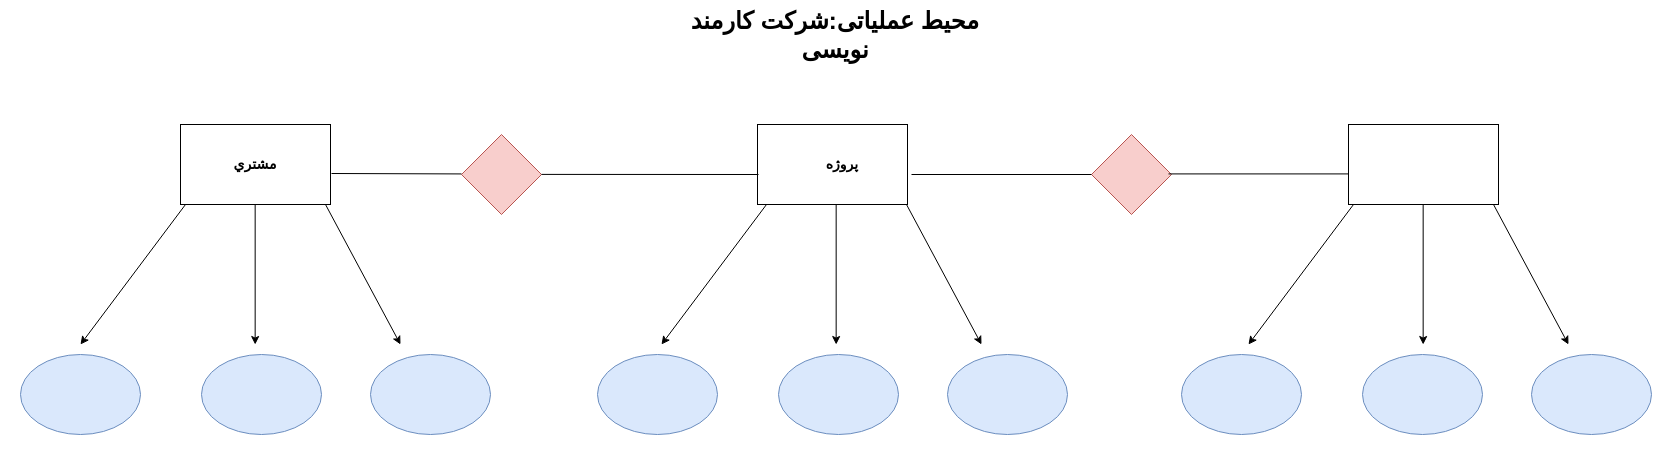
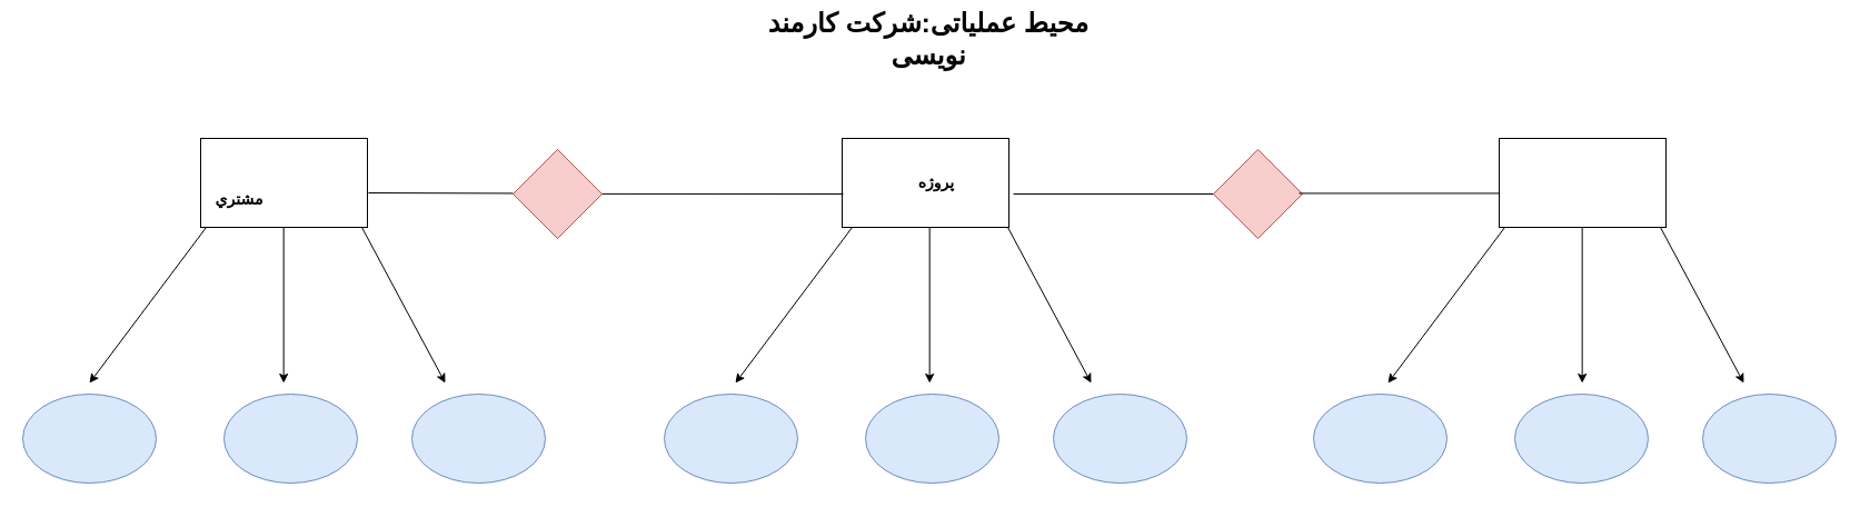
  <mxCell id="0" />
  <mxCell id="1" parent="0" />
  <mxCell id="2" value="&lt;font style=&quot;font-size: 24px;&quot;&gt;&lt;b&gt;محیط عملیاتی:شرکت كارمند نویسی&lt;/b&gt;&lt;/font&gt;" style="text;html=1;align=center;verticalAlign=middle;whiteSpace=wrap;rounded=0;" vertex="1" parent="1"><mxGeometry x="665" y="20" width="340" height="30" as="geometry" /></mxCell>
  <mxCell id="3" value="" style="rounded=0;whiteSpace=wrap;html=1;" vertex="1" parent="1"><mxGeometry x="1348" y="124" width="150" height="80" as="geometry" /></mxCell>
  <mxCell id="4" value="" style="rounded=0;whiteSpace=wrap;html=1;" vertex="1" parent="1"><mxGeometry x="757" y="124" width="150" height="80" as="geometry" /></mxCell>
  <mxCell id="5" value="" style="rounded=0;whiteSpace=wrap;html=1;" vertex="1" parent="1"><mxGeometry x="180" y="124" width="150" height="80" as="geometry" /></mxCell>
  <mxCell id="6" value="&lt;b&gt;&lt;font style=&quot;font-size: 14px;&quot;&gt;پروژه&lt;/font&gt;&lt;/b&gt;" style="text;html=1;align=center;verticalAlign=middle;whiteSpace=wrap;rounded=0;" vertex="1" parent="1"><mxGeometry x="812" y="149" width="60" height="30" as="geometry" /></mxCell>
- <mxCell id="7" value="&lt;b&gt;&lt;font style=&quot;font-size: 14px;&quot;&gt;مشتري&lt;/font&gt;&lt;/b&gt;" style="text;html=1;align=center;verticalAlign=middle;whiteSpace=wrap;rounded=0;" vertex="1" parent="1"><mxGeometry x="225" y="149" width="60" height="30" as="geometry" /></mxCell>
+ <mxCell id="7" value="&lt;b&gt;&lt;font style=&quot;font-size: 14px;&quot;&gt;مشتري&lt;/font&gt;&lt;/b&gt;" style="text;html=1;align=center;verticalAlign=middle;whiteSpace=wrap;rounded=0;" vertex="1" parent="1"><mxGeometry x="185" y="164" width="60" height="30" as="geometry" /></mxCell>
  <mxCell id="8" value="" style="endArrow=classic;html=1;rounded=0;" edge="1" parent="1"><mxGeometry width="50" height="50" relative="1" as="geometry"><mxPoint x="1353" y="204" as="sourcePoint" /><mxPoint x="1248" y="344" as="targetPoint" /></mxGeometry></mxCell>
  <mxCell id="9" value="" style="endArrow=classic;html=1;rounded=0;" edge="1" parent="1"><mxGeometry width="50" height="50" relative="1" as="geometry"><mxPoint x="1422.67" y="204" as="sourcePoint" /><mxPoint x="1422.67" y="344" as="targetPoint" /></mxGeometry></mxCell>
  <mxCell id="10" value="" style="endArrow=classic;html=1;rounded=0;" edge="1" parent="1"><mxGeometry width="50" height="50" relative="1" as="geometry"><mxPoint x="1493" y="204" as="sourcePoint" /><mxPoint x="1568" y="344" as="targetPoint" /></mxGeometry></mxCell>
  <mxCell id="11" value="" style="endArrow=classic;html=1;rounded=0;" edge="1" parent="1"><mxGeometry width="50" height="50" relative="1" as="geometry"><mxPoint x="766" y="204" as="sourcePoint" /><mxPoint x="661" y="344" as="targetPoint" /></mxGeometry></mxCell>
  <mxCell id="12" value="" style="endArrow=classic;html=1;rounded=0;" edge="1" parent="1"><mxGeometry width="50" height="50" relative="1" as="geometry"><mxPoint x="835.67" y="204" as="sourcePoint" /><mxPoint x="835.67" y="344" as="targetPoint" /></mxGeometry></mxCell>
  <mxCell id="13" value="" style="endArrow=classic;html=1;rounded=0;" edge="1" parent="1"><mxGeometry width="50" height="50" relative="1" as="geometry"><mxPoint x="906" y="204" as="sourcePoint" /><mxPoint x="981" y="344" as="targetPoint" /></mxGeometry></mxCell>
  <mxCell id="14" value="" style="endArrow=classic;html=1;rounded=0;" edge="1" parent="1"><mxGeometry width="50" height="50" relative="1" as="geometry"><mxPoint x="185" y="204" as="sourcePoint" /><mxPoint x="80" y="344" as="targetPoint" /></mxGeometry></mxCell>
  <mxCell id="15" value="" style="endArrow=classic;html=1;rounded=0;" edge="1" parent="1"><mxGeometry width="50" height="50" relative="1" as="geometry"><mxPoint x="254.67" y="204" as="sourcePoint" /><mxPoint x="254.67" y="344" as="targetPoint" /></mxGeometry></mxCell>
  <mxCell id="16" value="" style="endArrow=classic;html=1;rounded=0;" edge="1" parent="1"><mxGeometry width="50" height="50" relative="1" as="geometry"><mxPoint x="325" y="204" as="sourcePoint" /><mxPoint x="400" y="344" as="targetPoint" /></mxGeometry></mxCell>
  <mxCell id="17" value="" style="ellipse;whiteSpace=wrap;html=1;fillColor=#dae8fc;strokeColor=#6c8ebf;" vertex="1" parent="1"><mxGeometry x="1531" y="354" width="120" height="80" as="geometry" /></mxCell>
  <mxCell id="18" value="" style="ellipse;whiteSpace=wrap;html=1;fillColor=#dae8fc;strokeColor=#6c8ebf;" vertex="1" parent="1"><mxGeometry x="1362" y="354" width="120" height="80" as="geometry" /></mxCell>
  <mxCell id="19" value="" style="ellipse;whiteSpace=wrap;html=1;fillColor=#dae8fc;strokeColor=#6c8ebf;" vertex="1" parent="1"><mxGeometry x="1181" y="354" width="120" height="80" as="geometry" /></mxCell>
  <mxCell id="20" value="" style="ellipse;whiteSpace=wrap;html=1;fillColor=#dae8fc;strokeColor=#6c8ebf;" vertex="1" parent="1"><mxGeometry x="597" y="354" width="120" height="80" as="geometry" /></mxCell>
  <mxCell id="21" value="" style="ellipse;whiteSpace=wrap;html=1;fillColor=#dae8fc;strokeColor=#6c8ebf;" vertex="1" parent="1"><mxGeometry x="778" y="354" width="120" height="80" as="geometry" /></mxCell>
  <mxCell id="22" value="" style="ellipse;whiteSpace=wrap;html=1;fillColor=#dae8fc;strokeColor=#6c8ebf;" vertex="1" parent="1"><mxGeometry x="947" y="354" width="120" height="80" as="geometry" /></mxCell>
  <mxCell id="23" value="" style="ellipse;whiteSpace=wrap;html=1;fillColor=#dae8fc;strokeColor=#6c8ebf;" vertex="1" parent="1"><mxGeometry x="370" y="354" width="120" height="80" as="geometry" /></mxCell>
  <mxCell id="24" value="" style="ellipse;whiteSpace=wrap;html=1;fillColor=#dae8fc;strokeColor=#6c8ebf;" vertex="1" parent="1"><mxGeometry x="201" y="354" width="120" height="80" as="geometry" /></mxCell>
  <mxCell id="25" value="" style="ellipse;whiteSpace=wrap;html=1;fillColor=#dae8fc;strokeColor=#6c8ebf;" vertex="1" parent="1"><mxGeometry x="20" y="354" width="120" height="80" as="geometry" /></mxCell>
  <mxCell id="26" value="" style="rhombus;whiteSpace=wrap;html=1;fillColor=#f8cecc;strokeColor=#b85450;" vertex="1" parent="1"><mxGeometry x="461" y="134" width="80" height="80" as="geometry" /></mxCell>
  <mxCell id="27" value="" style="rhombus;whiteSpace=wrap;html=1;fillColor=#f8cecc;strokeColor=#b85450;" vertex="1" parent="1"><mxGeometry x="1091" y="134" width="80" height="80" as="geometry" /></mxCell>
  <mxCell id="28" value="" style="endArrow=none;html=1;rounded=0;" edge="1" parent="1"><mxGeometry width="50" height="50" relative="1" as="geometry"><mxPoint x="541" y="173.9" as="sourcePoint" /><mxPoint x="758" y="174" as="targetPoint" /></mxGeometry></mxCell>
  <mxCell id="29" value="" style="endArrow=none;html=1;rounded=0;" edge="1" parent="1"><mxGeometry width="50" height="50" relative="1" as="geometry"><mxPoint x="331" y="173" as="sourcePoint" /><mxPoint x="461" y="173.43" as="targetPoint" /></mxGeometry></mxCell>
  <mxCell id="30" value="" style="endArrow=none;html=1;rounded=0;" edge="1" parent="1"><mxGeometry width="50" height="50" relative="1" as="geometry"><mxPoint x="911" y="174" as="sourcePoint" /><mxPoint x="1091" y="174" as="targetPoint" /></mxGeometry></mxCell>
  <mxCell id="31" value="" style="endArrow=none;html=1;rounded=0;" edge="1" parent="1"><mxGeometry width="50" height="50" relative="1" as="geometry"><mxPoint x="1168" y="173.41" as="sourcePoint" /><mxPoint x="1348" y="173.41" as="targetPoint" /></mxGeometry></mxCell>
